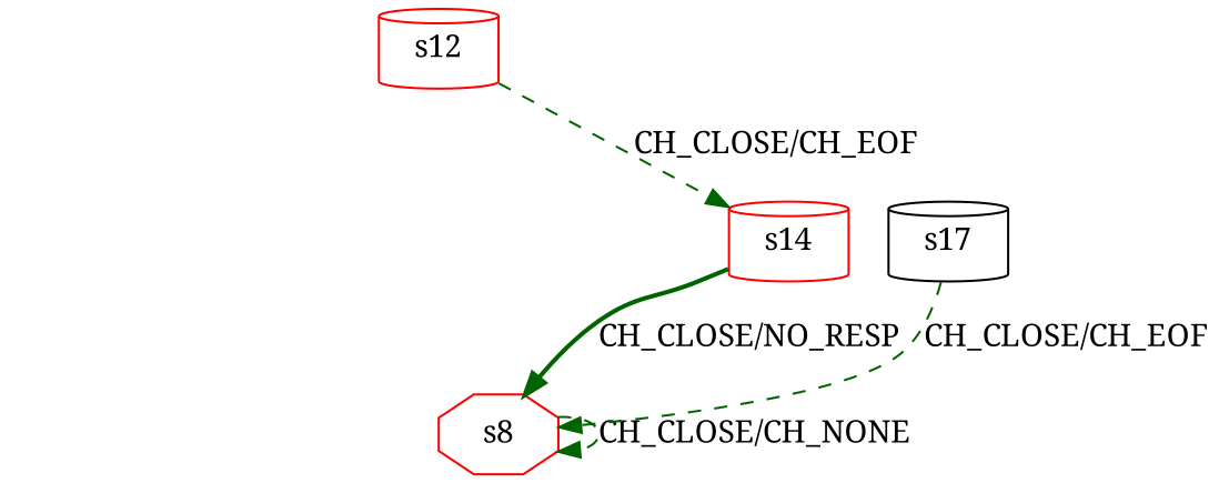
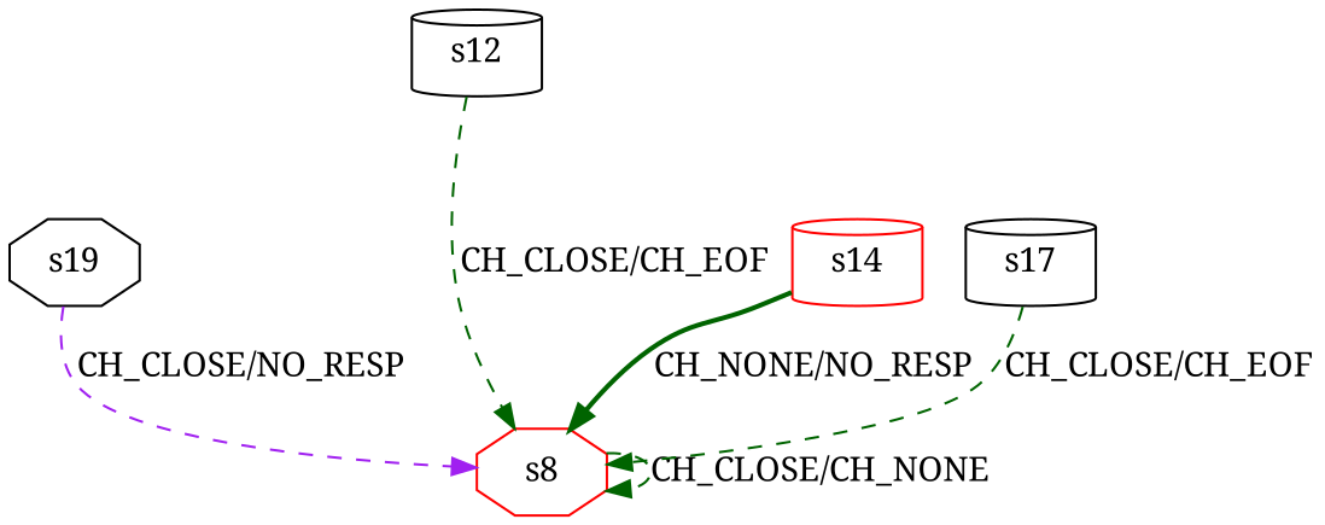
  digraph {
    fontname="Noto Serif"
    node [color=black fontname="Noto Serif" shape=cylinder]
    edge [color=darkgreen fontname="Noto Serif" style=dashed]
+   n1 [label=s19 shape=octagon]
    n2 [color=red label=s8 shape=octagon]
    n3 [color=red label=s14]
-   n4 [color=red label=s12]
+   n4 [label=s12]
    n5 [label=s17]
+   n1 -> n2 [color=purple label="CH_CLOSE/NO_RESP"]
    n2 -> n2 [label="CH_CLOSE/CH_NONE"]
-   n3 -> n2 [label="CH_CLOSE/NO_RESP" style=bold]
-   n4 -> n3 [label="CH_CLOSE/CH_EOF"]
+   n3 -> n2 [label="CH_NONE/NO_RESP" style=bold]
+   n4 -> n2 [label="CH_CLOSE/CH_EOF"]
    n5 -> n2 [label="CH_CLOSE/CH_EOF"]
  }
